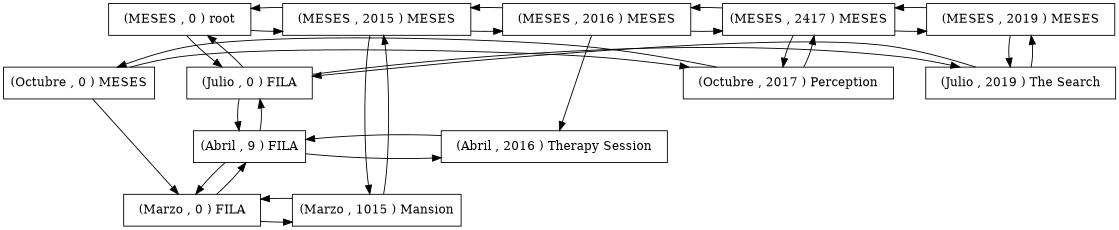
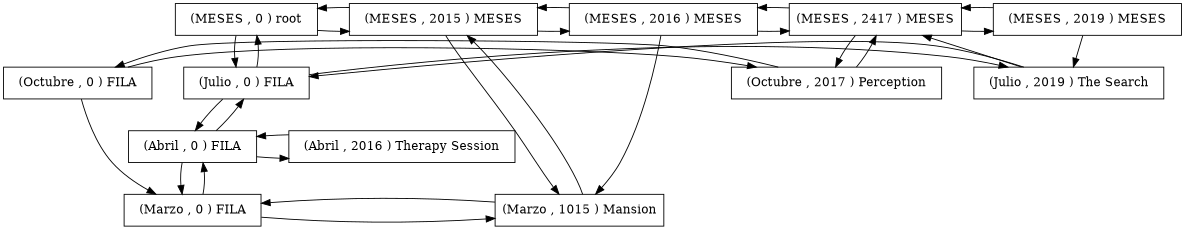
  digraph {
    nodesep=0.5
    rankdir=TB
    node [shape=rectangle]
    n1 [height=0.5 label="  (MESES , 0 ) root  " width=0.5]
    n2 [height=0.5 label="  (MESES , 2015 ) MESES  " width=0.5]
    n3 [height=0.5 label="  (MESES , 2016 ) MESES  " width=0.5]
    n4 [height=0.5 label="(MESES , 2417 ) MESES" width=0.5]
    n5 [height=0.5 label="  (MESES , 2019 ) MESES  " width=0.5]
    n6 [height=0.5 label="  (Julio , 0 ) FILA  " width=0.5]
    n7 [height=0.5 label="  (Julio , 2019 ) The Search  " width=0.5]
-   n8 [height=0.5 label="(Abril , 9 ) FILA" width=0.5]
+   n8 [height=0.5 label="  (Abril , 0 ) FILA  " width=0.5]
    n9 [height=0.5 label="  (Abril , 2016 ) Therapy Session  " width=0.5]
    n10 [height=0.5 label="  (Marzo , 0 ) FILA  " width=0.5]
    n11 [height=0.5 label="(Marzo , 1015 ) Mansion" width=0.5]
-   n12 [height=0.5 label="(Octubre , 0 ) MESES" width=0.5]
+   n12 [height=0.5 label="  (Octubre , 0 ) FILA  " width=0.5]
    n13 [height=0.5 label="  (Octubre , 2017 ) Perception  " width=0.5]
    subgraph sub_1 {
      rank=same
      n1
      n2
      n3
      n4
      n5
    }
    subgraph sub_2 {
      rank=same
      n6
      n7
    }
    subgraph sub_3 {
      rank=same
      n8
      n9
    }
    subgraph sub_4 {
      rank=same
      n10
      n11
    }
    subgraph sub_5 {
      rank=same
      n12
      n13
    }
    n1 -> n2
    n1 -> n6
    n2 -> n1
    n2 -> n3
    n2 -> n11
    n3 -> n2
    n3 -> n4
-   n3 -> n9
+   n3 -> n11
    n4 -> n3
    n4 -> n5
    n4 -> n13
    n5 -> n4
    n5 -> n7
    n6 -> n1
    n6 -> n7
    n6 -> n8
-   n7 -> n5
+   n7 -> n4
    n7 -> n6
    n8 -> n6
    n8 -> n9
    n8 -> n10
    n9 -> n8
    n10 -> n8
    n10 -> n11
    n11 -> n2
    n11 -> n10
    n12 -> n10
    n12 -> n13 [constraint=false]
    n13 -> n4
    n13 -> n12 [constraint=false]
  }
